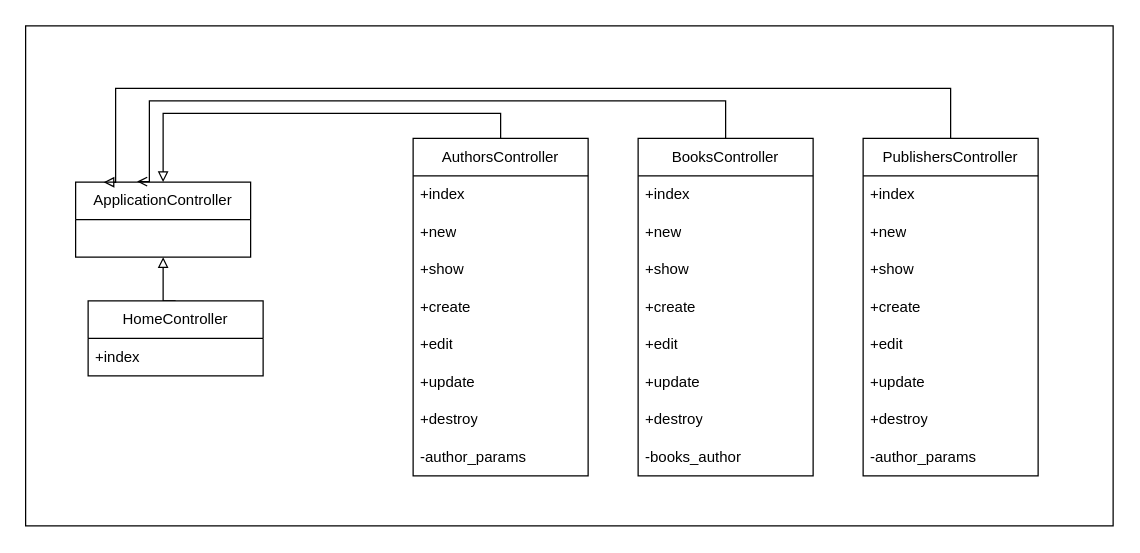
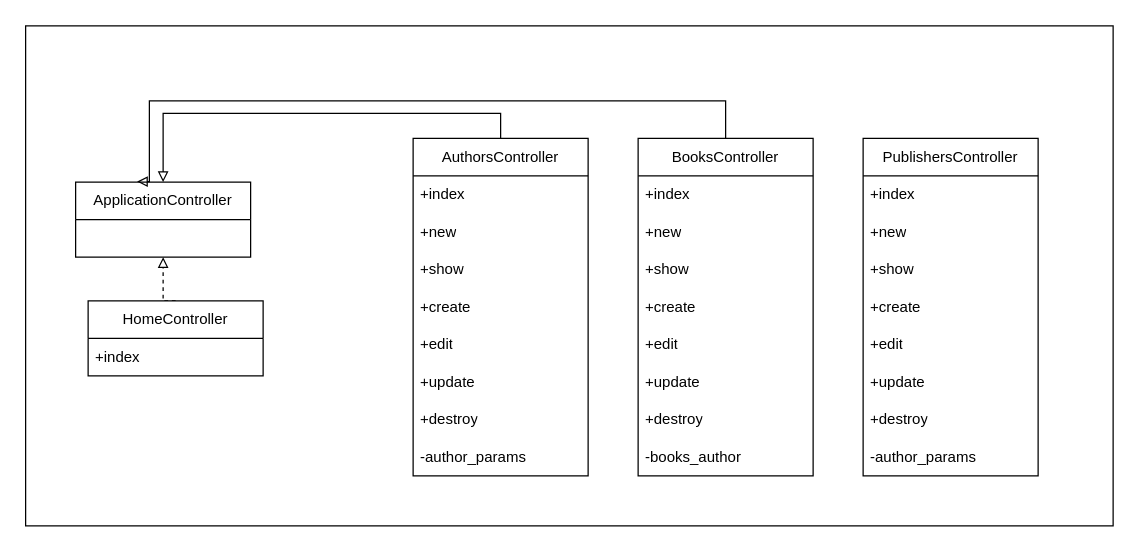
  <mxCell id="0" />
  <mxCell id="1" parent="0" />
  <mxCell id="2" value="" style="rounded=0;whiteSpace=wrap;html=1;" vertex="1" parent="1"><mxGeometry x="20" y="20" width="870" height="400" as="geometry" /></mxCell>
  <mxCell id="3" value="ApplicationController" style="swimlane;fontStyle=0;childLayout=stackLayout;horizontal=1;startSize=30;horizontalStack=0;resizeParent=1;resizeParentMax=0;resizeLast=0;collapsible=1;marginBottom=0;whiteSpace=wrap;html=1;" vertex="1" parent="1"><mxGeometry x="60" y="145" width="140" height="60" as="geometry" /></mxCell>
- <mxCell id="4" style="edgeStyle=orthogonalEdgeStyle;rounded=0;orthogonalLoop=1;jettySize=auto;html=1;exitX=0.5;exitY=0;exitDx=0;exitDy=0;entryX=0.5;entryY=1;entryDx=0;entryDy=0;endArrow=block;endFill=0;" edge="1" parent="1" source="5" target="3"><mxGeometry relative="1" as="geometry" /></mxCell>
+ <mxCell id="4" style="edgeStyle=orthogonalEdgeStyle;rounded=0;orthogonalLoop=1;jettySize=auto;html=1;exitX=0.5;exitY=0;exitDx=0;exitDy=0;entryX=0.5;entryY=1;entryDx=0;entryDy=0;endArrow=block;endFill=0;dashed=1;" edge="1" parent="1" source="5" target="3"><mxGeometry relative="1" as="geometry" /></mxCell>
  <mxCell id="5" value="HomeController" style="swimlane;fontStyle=0;childLayout=stackLayout;horizontal=1;startSize=30;horizontalStack=0;resizeParent=1;resizeParentMax=0;resizeLast=0;collapsible=1;marginBottom=0;whiteSpace=wrap;html=1;" vertex="1" parent="1"><mxGeometry x="70" y="240" width="140" height="60" as="geometry" /></mxCell>
  <mxCell id="6" value="+index" style="text;strokeColor=none;fillColor=none;align=left;verticalAlign=middle;spacingLeft=4;spacingRight=4;overflow=hidden;points=[[0,0.5],[1,0.5]];portConstraint=eastwest;rotatable=0;whiteSpace=wrap;html=1;" vertex="1" parent="5"><mxGeometry y="30" width="140" height="30" as="geometry" /></mxCell>
  <mxCell id="7" value="AuthorsController" style="swimlane;fontStyle=0;childLayout=stackLayout;horizontal=1;startSize=30;horizontalStack=0;resizeParent=1;resizeParentMax=0;resizeLast=0;collapsible=1;marginBottom=0;whiteSpace=wrap;html=1;" vertex="1" parent="1"><mxGeometry x="330" y="110" width="140" height="270" as="geometry" /></mxCell>
  <mxCell id="8" value="+index" style="text;strokeColor=none;fillColor=none;align=left;verticalAlign=middle;spacingLeft=4;spacingRight=4;overflow=hidden;points=[[0,0.5],[1,0.5]];portConstraint=eastwest;rotatable=0;whiteSpace=wrap;html=1;" vertex="1" parent="7"><mxGeometry y="30" width="140" height="30" as="geometry" /></mxCell>
  <mxCell id="9" value="+new" style="text;strokeColor=none;fillColor=none;align=left;verticalAlign=middle;spacingLeft=4;spacingRight=4;overflow=hidden;points=[[0,0.5],[1,0.5]];portConstraint=eastwest;rotatable=0;whiteSpace=wrap;html=1;" vertex="1" parent="7"><mxGeometry y="60" width="140" height="30" as="geometry" /></mxCell>
  <mxCell id="10" value="+show" style="text;strokeColor=none;fillColor=none;align=left;verticalAlign=middle;spacingLeft=4;spacingRight=4;overflow=hidden;points=[[0,0.5],[1,0.5]];portConstraint=eastwest;rotatable=0;whiteSpace=wrap;html=1;" vertex="1" parent="7"><mxGeometry y="90" width="140" height="30" as="geometry" /></mxCell>
  <mxCell id="11" value="+create" style="text;strokeColor=none;fillColor=none;align=left;verticalAlign=middle;spacingLeft=4;spacingRight=4;overflow=hidden;points=[[0,0.5],[1,0.5]];portConstraint=eastwest;rotatable=0;whiteSpace=wrap;html=1;" vertex="1" parent="7"><mxGeometry y="120" width="140" height="30" as="geometry" /></mxCell>
  <mxCell id="12" value="+edit" style="text;strokeColor=none;fillColor=none;align=left;verticalAlign=middle;spacingLeft=4;spacingRight=4;overflow=hidden;points=[[0,0.5],[1,0.5]];portConstraint=eastwest;rotatable=0;whiteSpace=wrap;html=1;" vertex="1" parent="7"><mxGeometry y="150" width="140" height="30" as="geometry" /></mxCell>
  <mxCell id="13" value="+update" style="text;strokeColor=none;fillColor=none;align=left;verticalAlign=middle;spacingLeft=4;spacingRight=4;overflow=hidden;points=[[0,0.5],[1,0.5]];portConstraint=eastwest;rotatable=0;whiteSpace=wrap;html=1;" vertex="1" parent="7"><mxGeometry y="180" width="140" height="30" as="geometry" /></mxCell>
  <mxCell id="14" value="+destroy" style="text;strokeColor=none;fillColor=none;align=left;verticalAlign=middle;spacingLeft=4;spacingRight=4;overflow=hidden;points=[[0,0.5],[1,0.5]];portConstraint=eastwest;rotatable=0;whiteSpace=wrap;html=1;" vertex="1" parent="7"><mxGeometry y="210" width="140" height="30" as="geometry" /></mxCell>
  <mxCell id="15" value="-author_params" style="text;strokeColor=none;fillColor=none;align=left;verticalAlign=middle;spacingLeft=4;spacingRight=4;overflow=hidden;points=[[0,0.5],[1,0.5]];portConstraint=eastwest;rotatable=0;whiteSpace=wrap;html=1;" vertex="1" parent="7"><mxGeometry y="240" width="140" height="30" as="geometry" /></mxCell>
  <mxCell id="16" value="BooksController" style="swimlane;fontStyle=0;childLayout=stackLayout;horizontal=1;startSize=30;horizontalStack=0;resizeParent=1;resizeParentMax=0;resizeLast=0;collapsible=1;marginBottom=0;whiteSpace=wrap;html=1;" vertex="1" parent="1"><mxGeometry x="510" y="110" width="140" height="270" as="geometry" /></mxCell>
  <mxCell id="17" value="+index" style="text;strokeColor=none;fillColor=none;align=left;verticalAlign=middle;spacingLeft=4;spacingRight=4;overflow=hidden;points=[[0,0.5],[1,0.5]];portConstraint=eastwest;rotatable=0;whiteSpace=wrap;html=1;" vertex="1" parent="16"><mxGeometry y="30" width="140" height="30" as="geometry" /></mxCell>
  <mxCell id="18" value="+new" style="text;strokeColor=none;fillColor=none;align=left;verticalAlign=middle;spacingLeft=4;spacingRight=4;overflow=hidden;points=[[0,0.5],[1,0.5]];portConstraint=eastwest;rotatable=0;whiteSpace=wrap;html=1;" vertex="1" parent="16"><mxGeometry y="60" width="140" height="30" as="geometry" /></mxCell>
  <mxCell id="19" value="+show" style="text;strokeColor=none;fillColor=none;align=left;verticalAlign=middle;spacingLeft=4;spacingRight=4;overflow=hidden;points=[[0,0.5],[1,0.5]];portConstraint=eastwest;rotatable=0;whiteSpace=wrap;html=1;" vertex="1" parent="16"><mxGeometry y="90" width="140" height="30" as="geometry" /></mxCell>
  <mxCell id="20" value="+create" style="text;strokeColor=none;fillColor=none;align=left;verticalAlign=middle;spacingLeft=4;spacingRight=4;overflow=hidden;points=[[0,0.5],[1,0.5]];portConstraint=eastwest;rotatable=0;whiteSpace=wrap;html=1;" vertex="1" parent="16"><mxGeometry y="120" width="140" height="30" as="geometry" /></mxCell>
  <mxCell id="21" value="+edit" style="text;strokeColor=none;fillColor=none;align=left;verticalAlign=middle;spacingLeft=4;spacingRight=4;overflow=hidden;points=[[0,0.5],[1,0.5]];portConstraint=eastwest;rotatable=0;whiteSpace=wrap;html=1;" vertex="1" parent="16"><mxGeometry y="150" width="140" height="30" as="geometry" /></mxCell>
  <mxCell id="22" value="+update" style="text;strokeColor=none;fillColor=none;align=left;verticalAlign=middle;spacingLeft=4;spacingRight=4;overflow=hidden;points=[[0,0.5],[1,0.5]];portConstraint=eastwest;rotatable=0;whiteSpace=wrap;html=1;" vertex="1" parent="16"><mxGeometry y="180" width="140" height="30" as="geometry" /></mxCell>
  <mxCell id="23" value="+destroy" style="text;strokeColor=none;fillColor=none;align=left;verticalAlign=middle;spacingLeft=4;spacingRight=4;overflow=hidden;points=[[0,0.5],[1,0.5]];portConstraint=eastwest;rotatable=0;whiteSpace=wrap;html=1;" vertex="1" parent="16"><mxGeometry y="210" width="140" height="30" as="geometry" /></mxCell>
  <mxCell id="24" value="-books_author" style="text;strokeColor=none;fillColor=none;align=left;verticalAlign=middle;spacingLeft=4;spacingRight=4;overflow=hidden;points=[[0,0.5],[1,0.5]];portConstraint=eastwest;rotatable=0;whiteSpace=wrap;html=1;" vertex="1" parent="16"><mxGeometry y="240" width="140" height="30" as="geometry" /></mxCell>
  <mxCell id="25" value="PublishersController" style="swimlane;fontStyle=0;childLayout=stackLayout;horizontal=1;startSize=30;horizontalStack=0;resizeParent=1;resizeParentMax=0;resizeLast=0;collapsible=1;marginBottom=0;whiteSpace=wrap;html=1;" vertex="1" parent="1"><mxGeometry x="690" y="110" width="140" height="270" as="geometry" /></mxCell>
  <mxCell id="26" value="+index" style="text;strokeColor=none;fillColor=none;align=left;verticalAlign=middle;spacingLeft=4;spacingRight=4;overflow=hidden;points=[[0,0.5],[1,0.5]];portConstraint=eastwest;rotatable=0;whiteSpace=wrap;html=1;" vertex="1" parent="25"><mxGeometry y="30" width="140" height="30" as="geometry" /></mxCell>
  <mxCell id="27" value="+new" style="text;strokeColor=none;fillColor=none;align=left;verticalAlign=middle;spacingLeft=4;spacingRight=4;overflow=hidden;points=[[0,0.5],[1,0.5]];portConstraint=eastwest;rotatable=0;whiteSpace=wrap;html=1;" vertex="1" parent="25"><mxGeometry y="60" width="140" height="30" as="geometry" /></mxCell>
  <mxCell id="28" value="+show" style="text;strokeColor=none;fillColor=none;align=left;verticalAlign=middle;spacingLeft=4;spacingRight=4;overflow=hidden;points=[[0,0.5],[1,0.5]];portConstraint=eastwest;rotatable=0;whiteSpace=wrap;html=1;" vertex="1" parent="25"><mxGeometry y="90" width="140" height="30" as="geometry" /></mxCell>
  <mxCell id="29" value="+create" style="text;strokeColor=none;fillColor=none;align=left;verticalAlign=middle;spacingLeft=4;spacingRight=4;overflow=hidden;points=[[0,0.5],[1,0.5]];portConstraint=eastwest;rotatable=0;whiteSpace=wrap;html=1;" vertex="1" parent="25"><mxGeometry y="120" width="140" height="30" as="geometry" /></mxCell>
  <mxCell id="30" value="+edit" style="text;strokeColor=none;fillColor=none;align=left;verticalAlign=middle;spacingLeft=4;spacingRight=4;overflow=hidden;points=[[0,0.5],[1,0.5]];portConstraint=eastwest;rotatable=0;whiteSpace=wrap;html=1;" vertex="1" parent="25"><mxGeometry y="150" width="140" height="30" as="geometry" /></mxCell>
  <mxCell id="31" value="+update" style="text;strokeColor=none;fillColor=none;align=left;verticalAlign=middle;spacingLeft=4;spacingRight=4;overflow=hidden;points=[[0,0.5],[1,0.5]];portConstraint=eastwest;rotatable=0;whiteSpace=wrap;html=1;" vertex="1" parent="25"><mxGeometry y="180" width="140" height="30" as="geometry" /></mxCell>
  <mxCell id="32" value="+destroy" style="text;strokeColor=none;fillColor=none;align=left;verticalAlign=middle;spacingLeft=4;spacingRight=4;overflow=hidden;points=[[0,0.5],[1,0.5]];portConstraint=eastwest;rotatable=0;whiteSpace=wrap;html=1;" vertex="1" parent="25"><mxGeometry y="210" width="140" height="30" as="geometry" /></mxCell>
  <mxCell id="33" value="-author_params" style="text;strokeColor=none;fillColor=none;align=left;verticalAlign=middle;spacingLeft=4;spacingRight=4;overflow=hidden;points=[[0,0.5],[1,0.5]];portConstraint=eastwest;rotatable=0;whiteSpace=wrap;html=1;" vertex="1" parent="25"><mxGeometry y="240" width="140" height="30" as="geometry" /></mxCell>
  <mxCell id="34" style="edgeStyle=orthogonalEdgeStyle;rounded=0;orthogonalLoop=1;jettySize=auto;html=1;exitX=0.5;exitY=0;exitDx=0;exitDy=0;entryX=0.5;entryY=0;entryDx=0;entryDy=0;endArrow=block;endFill=0;" edge="1" parent="1" source="7" target="3"><mxGeometry relative="1" as="geometry"><mxPoint x="280" y="70" as="sourcePoint" /><mxPoint x="280" y="0" as="targetPoint" /></mxGeometry></mxCell>
- <mxCell id="35" style="edgeStyle=orthogonalEdgeStyle;rounded=0;orthogonalLoop=1;jettySize=auto;html=1;exitX=0.5;exitY=0;exitDx=0;exitDy=0;entryX=0.351;entryY=-0.007;entryDx=0;entryDy=0;endArrow=open;endFill=0;entryPerimeter=0;" edge="1" parent="1" source="16" target="3"><mxGeometry relative="1" as="geometry"><mxPoint x="390" y="20" as="sourcePoint" /><mxPoint x="130" y="20" as="targetPoint" /><Array as="points"><mxPoint x="580" y="80" /><mxPoint x="119" y="80" /></Array></mxGeometry></mxCell>
- <mxCell id="36" style="edgeStyle=orthogonalEdgeStyle;rounded=0;orthogonalLoop=1;jettySize=auto;html=1;exitX=0.5;exitY=0;exitDx=0;exitDy=0;entryX=0.16;entryY=0.002;entryDx=0;entryDy=0;endArrow=block;endFill=0;entryPerimeter=0;" edge="1" parent="1" source="25" target="3"><mxGeometry relative="1" as="geometry"><mxPoint x="560" y="-10" as="sourcePoint" /><mxPoint x="300" y="-10" as="targetPoint" /><Array as="points"><mxPoint x="760" y="70" /><mxPoint x="92" y="70" /></Array></mxGeometry></mxCell>
+ <mxCell id="35" style="edgeStyle=orthogonalEdgeStyle;rounded=0;orthogonalLoop=1;jettySize=auto;html=1;exitX=0.5;exitY=0;exitDx=0;exitDy=0;entryX=0.351;entryY=-0.007;entryDx=0;entryDy=0;endArrow=block;endFill=0;entryPerimeter=0;" edge="1" parent="1" source="16" target="3"><mxGeometry relative="1" as="geometry"><mxPoint x="390" y="20" as="sourcePoint" /><mxPoint x="130" y="20" as="targetPoint" /><Array as="points"><mxPoint x="580" y="80" /><mxPoint x="119" y="80" /></Array></mxGeometry></mxCell>
